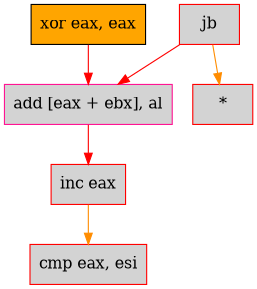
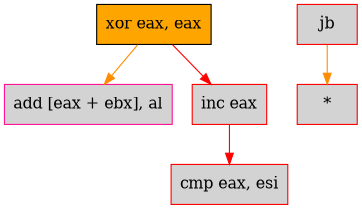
  digraph {
    node [color=red fillcolor=lightgrey shape=box style=filled]
    edge [color=red]
    n1 [color=black fillcolor=orange inst="xor eax, eax" label="xor eax, eax"]
    n2 [color=deeppink inst="add byte ptr [eax + ebx], al" label="add [eax + ebx], al"]
    n3 [inst="inc eax" label="inc eax"]
    n4 [inst="cmp eax, esi" label="cmp eax, esi"]
    n5 [inst=jb label=jb]
    n6 [cond=true label="*"]
-   n1 -> n2
-   n2 -> n3
-   n3 -> n4 [color=darkorange]
-   n5 -> n2
+   n1 -> n2 [color=darkorange]
+   n1 -> n3
+   n3 -> n4
    n5 -> n6 [color=darkorange]
  }
